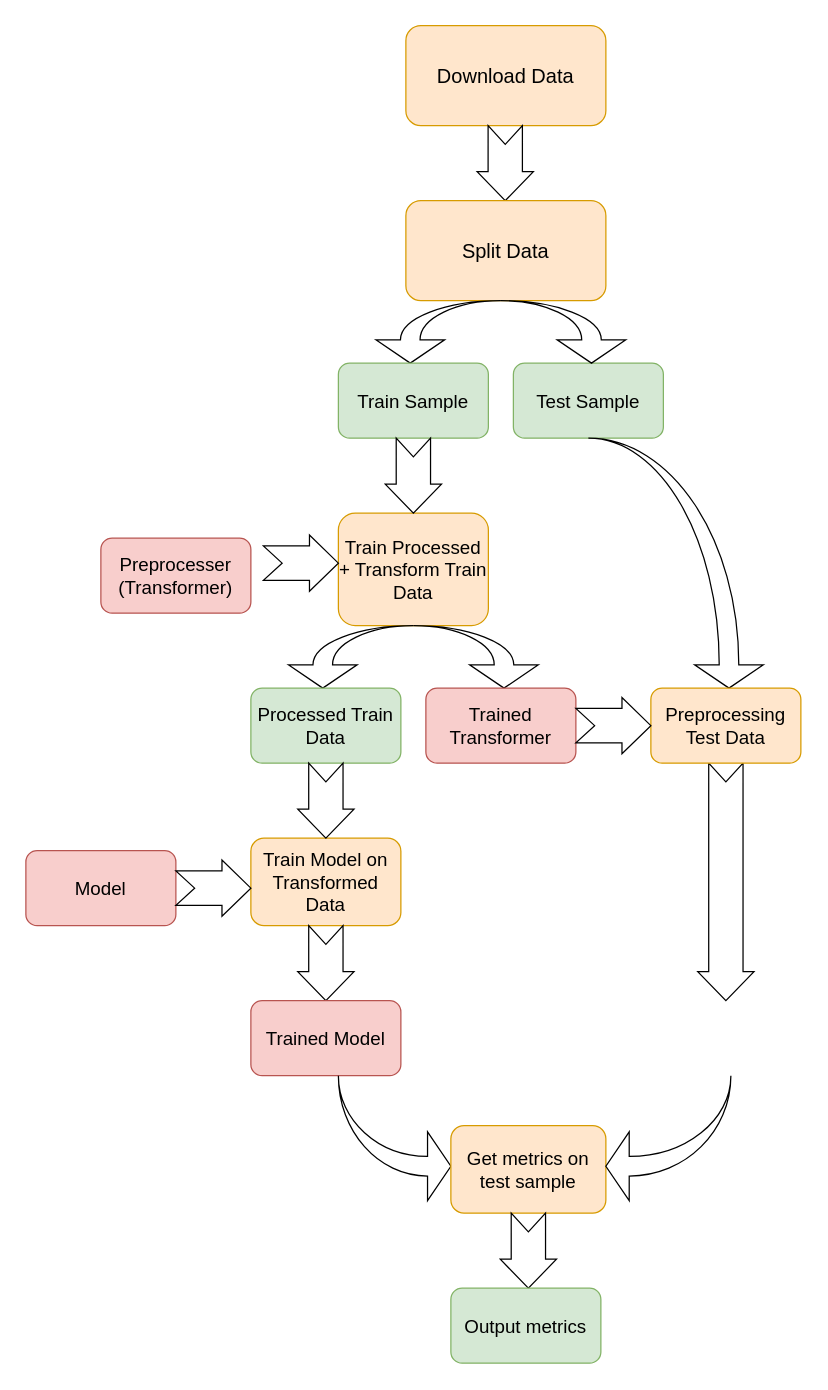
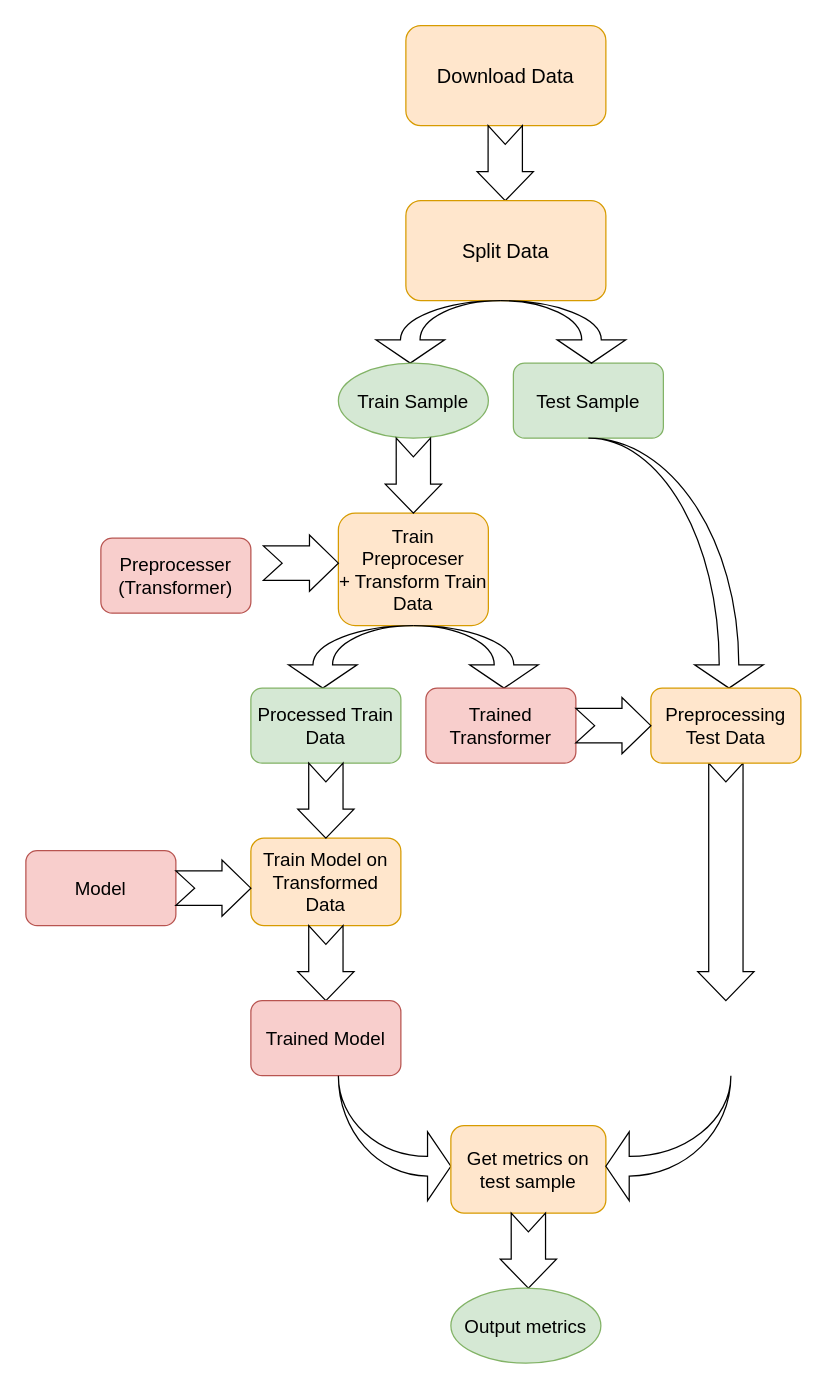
  <mxCell id="0" />
  <mxCell id="1" parent="0" />
  <mxCell id="2" value="&lt;font style=&quot;font-size: 16px&quot;&gt;Download Data&lt;/font&gt;" style="rounded=1;whiteSpace=wrap;html=1;fillColor=#ffe6cc;strokeColor=#d79b00;" vertex="1" parent="1"><mxGeometry x="324" y="20" width="160" height="80" as="geometry" /></mxCell>
  <mxCell id="3" value="" style="html=1;shadow=0;dashed=0;align=center;verticalAlign=middle;shape=mxgraph.arrows2.arrow;dy=0.39;dx=23.12;notch=15;direction=south;" vertex="1" parent="1"><mxGeometry x="381" y="100" width="45" height="60" as="geometry" /></mxCell>
  <mxCell id="4" value="&lt;font style=&quot;font-size: 16px&quot;&gt;Split Data&lt;/font&gt;" style="rounded=1;whiteSpace=wrap;html=1;fillColor=#ffe6cc;strokeColor=#d79b00;" vertex="1" parent="1"><mxGeometry x="324" y="160" width="160" height="80" as="geometry" /></mxCell>
  <mxCell id="5" value="" style="html=1;shadow=0;dashed=0;align=center;verticalAlign=middle;shape=mxgraph.arrows2.jumpInArrow;dy=7.83;dx=18.67;arrowHead=55;direction=south;comic=0;flipV=0;flipH=1;" vertex="1" parent="1"><mxGeometry x="300" y="240" width="100" height="50" as="geometry" /></mxCell>
- <mxCell id="6" value="&lt;font style=&quot;font-size: 15px&quot;&gt;Train Sample&lt;/font&gt;" style="rounded=1;whiteSpace=wrap;html=1;fillColor=#d5e8d4;strokeColor=#82b366;" vertex="1" parent="1"><mxGeometry x="270" y="290" width="120" height="60" as="geometry" /></mxCell>
+ <mxCell id="6" value="&lt;font style=&quot;font-size: 15px&quot;&gt;Train Sample&lt;/font&gt;" style="ellipse;whiteSpace=wrap;html=1;fillColor=#d5e8d4;strokeColor=#82b366;" vertex="1" parent="1"><mxGeometry x="270" y="290" width="120" height="60" as="geometry" /></mxCell>
  <mxCell id="7" value="&lt;font style=&quot;font-size: 15px&quot;&gt;Test Sample&lt;/font&gt;" style="rounded=1;whiteSpace=wrap;html=1;fillColor=#d5e8d4;strokeColor=#82b366;" vertex="1" parent="1"><mxGeometry x="410" y="290" width="120" height="60" as="geometry" /></mxCell>
  <mxCell id="8" value="&lt;font style=&quot;font-size: 15px&quot;&gt;Preprocesser&lt;br&gt;(Transformer)&lt;br&gt;&lt;/font&gt;" style="rounded=1;whiteSpace=wrap;html=1;fillColor=#f8cecc;strokeColor=#b85450;" vertex="1" parent="1"><mxGeometry x="80" y="430" width="120" height="60" as="geometry" /></mxCell>
- <mxCell id="9" value="&lt;font style=&quot;font-size: 15px&quot;&gt;Train Processed&lt;br&gt;+ Transform Train Data&lt;br&gt;&lt;/font&gt;" style="rounded=1;whiteSpace=wrap;html=1;fillColor=#ffe6cc;strokeColor=#d79b00;" vertex="1" parent="1"><mxGeometry x="270" y="410" width="120" height="90" as="geometry" /></mxCell>
+ <mxCell id="9" value="&lt;font style=&quot;font-size: 15px&quot;&gt;Train Preproceser&lt;br&gt;+ Transform Train Data&lt;br&gt;&lt;/font&gt;" style="rounded=1;whiteSpace=wrap;html=1;fillColor=#ffe6cc;strokeColor=#d79b00;" vertex="1" parent="1"><mxGeometry x="270" y="410" width="120" height="90" as="geometry" /></mxCell>
  <mxCell id="10" value="" style="html=1;shadow=0;dashed=0;align=center;verticalAlign=middle;shape=mxgraph.arrows2.jumpInArrow;dy=7.83;dx=18.67;arrowHead=55;direction=south;comic=0;flipV=0;flipH=0;" vertex="1" parent="1"><mxGeometry x="400" y="240" width="100" height="50" as="geometry" /></mxCell>
  <mxCell id="11" value="" style="html=1;shadow=0;dashed=0;align=center;verticalAlign=middle;shape=mxgraph.arrows2.arrow;dy=0.39;dx=23.12;notch=15;direction=east;" vertex="1" parent="1"><mxGeometry x="210" y="427.5" width="60" height="45" as="geometry" /></mxCell>
  <mxCell id="12" value="" style="html=1;shadow=0;dashed=0;align=center;verticalAlign=middle;shape=mxgraph.arrows2.arrow;dy=0.39;dx=23.12;notch=15;direction=south;" vertex="1" parent="1"><mxGeometry x="307.5" y="350" width="45" height="60" as="geometry" /></mxCell>
  <mxCell id="13" value="" style="html=1;shadow=0;dashed=0;align=center;verticalAlign=middle;shape=mxgraph.arrows2.jumpInArrow;dy=7.83;dx=18.67;arrowHead=55;direction=south;comic=0;flipV=0;flipH=1;" vertex="1" parent="1"><mxGeometry x="230" y="500" width="100" height="50" as="geometry" /></mxCell>
  <mxCell id="14" value="" style="html=1;shadow=0;dashed=0;align=center;verticalAlign=middle;shape=mxgraph.arrows2.jumpInArrow;dy=7.83;dx=18.67;arrowHead=55;direction=south;comic=0;flipV=0;flipH=0;" vertex="1" parent="1"><mxGeometry x="330" y="500" width="100" height="50" as="geometry" /></mxCell>
  <mxCell id="15" value="&lt;font style=&quot;font-size: 15px&quot;&gt;Processed Train Data&lt;/font&gt;" style="rounded=1;whiteSpace=wrap;html=1;fillColor=#d5e8d4;strokeColor=#82b366;" vertex="1" parent="1"><mxGeometry x="200" y="550" width="120" height="60" as="geometry" /></mxCell>
  <mxCell id="16" value="&lt;font style=&quot;font-size: 15px&quot;&gt;Trained Transformer&lt;/font&gt;" style="rounded=1;whiteSpace=wrap;html=1;fillColor=#f8cecc;strokeColor=#b85450;" vertex="1" parent="1"><mxGeometry x="340" y="550" width="120" height="60" as="geometry" /></mxCell>
  <mxCell id="17" value="&lt;font style=&quot;font-size: 15px&quot;&gt;Model&lt;br&gt;&lt;/font&gt;" style="rounded=1;whiteSpace=wrap;html=1;fillColor=#f8cecc;strokeColor=#b85450;" vertex="1" parent="1"><mxGeometry x="20" y="680" width="120" height="60" as="geometry" /></mxCell>
  <mxCell id="18" value="&lt;font style=&quot;font-size: 15px&quot;&gt;Train Мodel on Transformed Data&lt;br&gt;&lt;/font&gt;" style="rounded=1;whiteSpace=wrap;html=1;fillColor=#ffe6cc;strokeColor=#d79b00;" vertex="1" parent="1"><mxGeometry x="200" y="670" width="120" height="70" as="geometry" /></mxCell>
  <mxCell id="19" value="" style="html=1;shadow=0;dashed=0;align=center;verticalAlign=middle;shape=mxgraph.arrows2.arrow;dy=0.39;dx=23.12;notch=15;direction=south;" vertex="1" parent="1"><mxGeometry x="237.5" y="610" width="45" height="60" as="geometry" /></mxCell>
  <mxCell id="20" value="" style="html=1;shadow=0;dashed=0;align=center;verticalAlign=middle;shape=mxgraph.arrows2.arrow;dy=0.39;dx=23.12;notch=15;direction=east;" vertex="1" parent="1"><mxGeometry x="140" y="687.5" width="60" height="45" as="geometry" /></mxCell>
  <mxCell id="21" value="" style="html=1;shadow=0;dashed=0;align=center;verticalAlign=middle;shape=mxgraph.arrows2.arrow;dy=0.39;dx=23.12;notch=15;direction=south;" vertex="1" parent="1"><mxGeometry x="557.5" y="610" width="45" height="190" as="geometry" /></mxCell>
  <mxCell id="22" value="" style="html=1;shadow=0;dashed=0;align=center;verticalAlign=middle;shape=mxgraph.arrows2.jumpInArrow;dy=7.83;dx=18.67;arrowHead=55;direction=south;comic=0;flipV=0;flipH=0;" vertex="1" parent="1"><mxGeometry x="470" y="350" width="140" height="200" as="geometry" /></mxCell>
  <mxCell id="23" value="&lt;font style=&quot;font-size: 15px&quot;&gt;Preprocessing Test Data&lt;/font&gt;" style="rounded=1;whiteSpace=wrap;html=1;fillColor=#ffe6cc;strokeColor=#d79b00;" vertex="1" parent="1"><mxGeometry x="520" y="550" width="120" height="60" as="geometry" /></mxCell>
  <mxCell id="24" value="" style="html=1;shadow=0;dashed=0;align=center;verticalAlign=middle;shape=mxgraph.arrows2.arrow;dy=0.39;dx=23.12;notch=15;direction=east;" vertex="1" parent="1"><mxGeometry x="460" y="557.5" width="60" height="45" as="geometry" /></mxCell>
  <mxCell id="25" value="" style="html=1;shadow=0;dashed=0;align=center;verticalAlign=middle;shape=mxgraph.arrows2.arrow;dy=0.39;dx=23.12;notch=15;direction=south;" vertex="1" parent="1"><mxGeometry x="237.5" y="740" width="45" height="60" as="geometry" /></mxCell>
  <mxCell id="26" value="&lt;font style=&quot;font-size: 15px&quot;&gt;Trained Model&lt;br&gt;&lt;/font&gt;" style="rounded=1;whiteSpace=wrap;html=1;fillColor=#f8cecc;strokeColor=#b85450;" vertex="1" parent="1"><mxGeometry x="200" y="800" width="120" height="60" as="geometry" /></mxCell>
  <mxCell id="27" value="" style="html=1;shadow=0;dashed=0;align=center;verticalAlign=middle;shape=mxgraph.arrows2.jumpInArrow;dy=7.83;dx=18.67;arrowHead=55;direction=west;comic=0;flipV=0;flipH=1;" vertex="1" parent="1"><mxGeometry x="270" y="860" width="90" height="100" as="geometry" /></mxCell>
  <mxCell id="28" value="&lt;font style=&quot;font-size: 15px&quot;&gt;Get metrics on test sample&lt;br&gt;&lt;/font&gt;" style="rounded=1;whiteSpace=wrap;html=1;fillColor=#ffe6cc;strokeColor=#d79b00;" vertex="1" parent="1"><mxGeometry x="360" y="900" width="124" height="70" as="geometry" /></mxCell>
  <mxCell id="29" value="" style="html=1;shadow=0;dashed=0;align=center;verticalAlign=middle;shape=mxgraph.arrows2.jumpInArrow;dy=7.83;dx=18.67;arrowHead=55;direction=west;comic=0;flipV=0;flipH=0;" vertex="1" parent="1"><mxGeometry x="484" y="860" width="100" height="100" as="geometry" /></mxCell>
  <mxCell id="30" value="" style="html=1;shadow=0;dashed=0;align=center;verticalAlign=middle;shape=mxgraph.arrows2.arrow;dy=0.39;dx=23.12;notch=15;direction=south;" vertex="1" parent="1"><mxGeometry x="399.5" y="970" width="45" height="60" as="geometry" /></mxCell>
- <mxCell id="31" value="&lt;font style=&quot;font-size: 15px&quot;&gt;Output metrics&lt;/font&gt;" style="rounded=1;whiteSpace=wrap;html=1;fillColor=#d5e8d4;strokeColor=#82b366;" vertex="1" parent="1"><mxGeometry x="360" y="1030" width="120" height="60" as="geometry" /></mxCell>
+ <mxCell id="31" value="&lt;font style=&quot;font-size: 15px&quot;&gt;Output metrics&lt;/font&gt;" style="ellipse;whiteSpace=wrap;html=1;fillColor=#d5e8d4;strokeColor=#82b366;" vertex="1" parent="1"><mxGeometry x="360" y="1030" width="120" height="60" as="geometry" /></mxCell>
